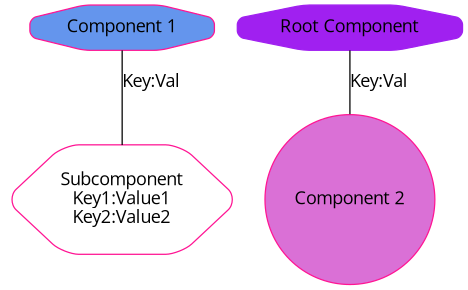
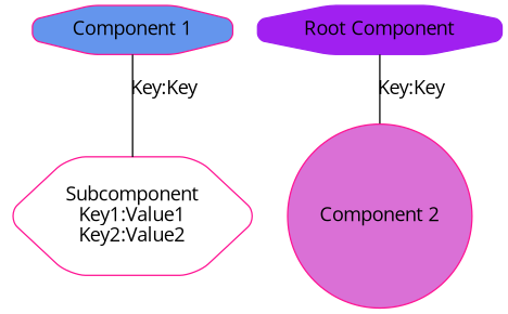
  graph {
    fontname="Open Sans"
    node [color=deeppink fontname="Open Sans" shape=octagon style="filled, rounded"]
    edge [fontname="Open Sans" style=solid]
    "Component 1" [fillcolor=cornflowerblue]
    n2 [fillcolor=white label="Subcomponent\nKey1:Value1\nKey2:Value2" shape=hexagon]
    "Component 2" [fillcolor=orchid shape=circle]
    "Root Component" [color=purple fillcolor=purple]
    subgraph sub_1 {
      rank=same
      "Component 1"
    }
    subgraph sub_2 {
      rank=same
      n2
    }
    subgraph sub_3 {
      rank=same
      "Component 2"
    }
    subgraph sub_4 {
      rank=same
      "Root Component"
    }
-   "Component 1" -- n2 [label="Key:Val"]
-   "Root Component" -- "Component 2" [label="Key:Val"]
+   "Component 1" -- n2 [label="Key:Key"]
+   "Root Component" -- "Component 2" [label="Key:Key"]
  }
